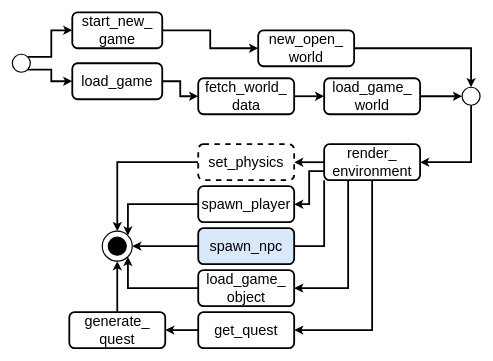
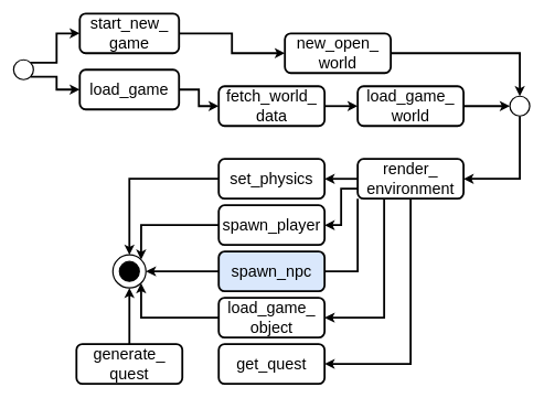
  <mxCell id="0" />
  <mxCell id="1" parent="0" />
  <mxCell id="2" style="edgeStyle=orthogonalEdgeStyle;rounded=0;orthogonalLoop=1;jettySize=auto;html=1;exitX=0.855;exitY=0.145;exitDx=0;exitDy=0;exitPerimeter=0;entryX=0;entryY=0.5;entryDx=0;entryDy=0;fontSize=24;strokeWidth=3;" edge="1" parent="1" source="4" target="8"><mxGeometry relative="1" as="geometry" /></mxCell>
  <mxCell id="3" style="edgeStyle=orthogonalEdgeStyle;rounded=0;orthogonalLoop=1;jettySize=auto;html=1;exitX=0.855;exitY=0.855;exitDx=0;exitDy=0;exitPerimeter=0;entryX=0;entryY=0.5;entryDx=0;entryDy=0;fontSize=24;strokeWidth=3;" edge="1" parent="1" source="4" target="10"><mxGeometry relative="1" as="geometry" /></mxCell>
  <mxCell id="4" value="" style="strokeWidth=2;html=1;shape=mxgraph.flowchart.start_2;whiteSpace=wrap;" vertex="1" parent="1"><mxGeometry x="20" y="90" width="30" height="30" as="geometry" /></mxCell>
  <mxCell id="5" value="" style="strokeWidth=2;html=1;shape=mxgraph.flowchart.start_2;whiteSpace=wrap;" vertex="1" parent="1"><mxGeometry x="170" y="385" width="50" height="50" as="geometry" /></mxCell>
  <mxCell id="6" value="" style="strokeWidth=2;html=1;shape=mxgraph.flowchart.start_2;whiteSpace=wrap;fillColor=#000000;" vertex="1" parent="1"><mxGeometry x="180" y="395" width="30" height="30" as="geometry" /></mxCell>
  <mxCell id="7" style="edgeStyle=orthogonalEdgeStyle;rounded=0;orthogonalLoop=1;jettySize=auto;html=1;exitX=1;exitY=0.5;exitDx=0;exitDy=0;entryX=0;entryY=0.5;entryDx=0;entryDy=0;fontSize=24;strokeWidth=3;" edge="1" parent="1" source="8" target="12"><mxGeometry relative="1" as="geometry" /></mxCell>
  <mxCell id="8" value="&lt;div&gt;&lt;font size=&quot;3&quot;&gt;&lt;font style=&quot;font-size: 24px&quot;&gt;start_new_&lt;/font&gt;&lt;/font&gt;&lt;/div&gt;&lt;div&gt;&lt;font size=&quot;3&quot;&gt;&lt;font style=&quot;font-size: 24px&quot;&gt;game&lt;br&gt;&lt;/font&gt;&lt;/font&gt;&lt;/div&gt;" style="rounded=1;whiteSpace=wrap;html=1;fillColor=#FFFFFF;strokeWidth=3;" vertex="1" parent="1"><mxGeometry x="120" y="20" width="150" height="60" as="geometry" /></mxCell>
  <mxCell id="9" style="edgeStyle=orthogonalEdgeStyle;rounded=0;orthogonalLoop=1;jettySize=auto;html=1;exitX=1;exitY=0.5;exitDx=0;exitDy=0;entryX=0;entryY=0.5;entryDx=0;entryDy=0;fontSize=24;strokeWidth=3;" edge="1" parent="1" source="10" target="14"><mxGeometry relative="1" as="geometry" /></mxCell>
  <mxCell id="10" value="&lt;font size=&quot;3&quot;&gt;&lt;font style=&quot;font-size: 24px&quot;&gt;load_game&lt;/font&gt;&lt;/font&gt;" style="rounded=1;whiteSpace=wrap;html=1;fillColor=#FFFFFF;strokeWidth=3;" vertex="1" parent="1"><mxGeometry x="120" y="105" width="150" height="60" as="geometry" /></mxCell>
  <mxCell id="11" style="edgeStyle=orthogonalEdgeStyle;rounded=0;orthogonalLoop=1;jettySize=auto;html=1;exitX=1;exitY=0.5;exitDx=0;exitDy=0;entryX=0.5;entryY=0;entryDx=0;entryDy=0;entryPerimeter=0;strokeWidth=3;" edge="1" parent="1" source="12" target="18"><mxGeometry relative="1" as="geometry" /></mxCell>
  <mxCell id="12" value="&lt;div&gt;&lt;font size=&quot;3&quot;&gt;&lt;font style=&quot;font-size: 24px&quot;&gt;new_open_&lt;/font&gt;&lt;/font&gt;&lt;/div&gt;&lt;div&gt;&lt;font size=&quot;3&quot;&gt;&lt;font style=&quot;font-size: 24px&quot;&gt;world&lt;br&gt;&lt;/font&gt;&lt;/font&gt;&lt;/div&gt;" style="rounded=1;whiteSpace=wrap;html=1;fillColor=#FFFFFF;strokeWidth=3;" vertex="1" parent="1"><mxGeometry x="430" y="50" width="160" height="60" as="geometry" /></mxCell>
  <mxCell id="13" style="edgeStyle=orthogonalEdgeStyle;rounded=0;orthogonalLoop=1;jettySize=auto;html=1;exitX=1;exitY=0.5;exitDx=0;exitDy=0;entryX=0;entryY=0.5;entryDx=0;entryDy=0;strokeWidth=3;" edge="1" parent="1" source="14" target="16"><mxGeometry relative="1" as="geometry" /></mxCell>
  <mxCell id="14" value="&lt;div&gt;&lt;font size=&quot;3&quot;&gt;&lt;font style=&quot;font-size: 24px&quot;&gt;fetch_world_&lt;/font&gt;&lt;/font&gt;&lt;/div&gt;&lt;div&gt;&lt;font size=&quot;3&quot;&gt;&lt;font style=&quot;font-size: 24px&quot;&gt;data&lt;/font&gt;&lt;/font&gt;&lt;/div&gt;" style="rounded=1;whiteSpace=wrap;html=1;fillColor=#FFFFFF;strokeWidth=3;" vertex="1" parent="1"><mxGeometry x="330" y="130" width="160" height="60" as="geometry" /></mxCell>
  <mxCell id="15" style="edgeStyle=orthogonalEdgeStyle;rounded=0;orthogonalLoop=1;jettySize=auto;html=1;exitX=1;exitY=0.5;exitDx=0;exitDy=0;entryX=0;entryY=0.5;entryDx=0;entryDy=0;entryPerimeter=0;strokeWidth=3;" edge="1" parent="1" source="16" target="18"><mxGeometry relative="1" as="geometry" /></mxCell>
  <mxCell id="16" value="&lt;div&gt;&lt;font size=&quot;3&quot;&gt;&lt;font style=&quot;font-size: 24px&quot;&gt;load_game_&lt;/font&gt;&lt;/font&gt;&lt;/div&gt;&lt;div&gt;&lt;font size=&quot;3&quot;&gt;&lt;font style=&quot;font-size: 24px&quot;&gt;world&lt;/font&gt;&lt;/font&gt;&lt;/div&gt;" style="rounded=1;whiteSpace=wrap;html=1;fillColor=#FFFFFF;strokeWidth=3;" vertex="1" parent="1"><mxGeometry x="540" y="130" width="160" height="60" as="geometry" /></mxCell>
  <mxCell id="17" style="edgeStyle=orthogonalEdgeStyle;rounded=0;orthogonalLoop=1;jettySize=auto;html=1;exitX=0.5;exitY=1;exitDx=0;exitDy=0;exitPerimeter=0;entryX=1;entryY=0.5;entryDx=0;entryDy=0;strokeWidth=3;" edge="1" parent="1" source="18" target="24"><mxGeometry relative="1" as="geometry" /></mxCell>
  <mxCell id="18" value="" style="strokeWidth=2;html=1;shape=mxgraph.flowchart.start_2;whiteSpace=wrap;" vertex="1" parent="1"><mxGeometry x="770" y="145" width="30" height="30" as="geometry" /></mxCell>
  <mxCell id="19" style="edgeStyle=orthogonalEdgeStyle;rounded=0;orthogonalLoop=1;jettySize=auto;html=1;exitX=0;exitY=0.5;exitDx=0;exitDy=0;entryX=1;entryY=0.5;entryDx=0;entryDy=0;strokeWidth=3;" edge="1" parent="1" source="24" target="26"><mxGeometry relative="1" as="geometry" /></mxCell>
  <mxCell id="20" style="edgeStyle=orthogonalEdgeStyle;rounded=0;orthogonalLoop=1;jettySize=auto;html=1;exitX=0;exitY=0.75;exitDx=0;exitDy=0;entryX=1;entryY=0.5;entryDx=0;entryDy=0;strokeWidth=3;" edge="1" parent="1" source="24" target="28"><mxGeometry relative="1" as="geometry" /></mxCell>
  <mxCell id="21" style="edgeStyle=orthogonalEdgeStyle;rounded=0;orthogonalLoop=1;jettySize=auto;html=1;exitX=0;exitY=1;exitDx=0;exitDy=0;entryX=1;entryY=0.5;entryDx=0;entryDy=0;strokeWidth=3;endArrow=none;" edge="1" parent="1" source="24" target="30"><mxGeometry relative="1" as="geometry" /></mxCell>
  <mxCell id="22" style="edgeStyle=orthogonalEdgeStyle;rounded=0;orthogonalLoop=1;jettySize=auto;html=1;exitX=0.25;exitY=1;exitDx=0;exitDy=0;entryX=1;entryY=0.5;entryDx=0;entryDy=0;strokeWidth=3;" edge="1" parent="1" source="24" target="32"><mxGeometry relative="1" as="geometry" /></mxCell>
  <mxCell id="23" style="edgeStyle=orthogonalEdgeStyle;rounded=0;orthogonalLoop=1;jettySize=auto;html=1;exitX=0.5;exitY=1;exitDx=0;exitDy=0;entryX=1;entryY=0.5;entryDx=0;entryDy=0;strokeWidth=3;" edge="1" parent="1" source="24" target="34"><mxGeometry relative="1" as="geometry" /></mxCell>
  <mxCell id="24" value="&lt;div&gt;&lt;font size=&quot;3&quot;&gt;&lt;font style=&quot;font-size: 24px&quot;&gt;render_&lt;/font&gt;&lt;/font&gt;&lt;/div&gt;&lt;div&gt;&lt;font size=&quot;3&quot;&gt;&lt;font style=&quot;font-size: 24px&quot;&gt;environment&lt;/font&gt;&lt;/font&gt;&lt;/div&gt;" style="rounded=1;whiteSpace=wrap;html=1;fillColor=#FFFFFF;strokeWidth=3;" vertex="1" parent="1"><mxGeometry x="540" y="240" width="160" height="60" as="geometry" /></mxCell>
  <mxCell id="25" style="edgeStyle=orthogonalEdgeStyle;rounded=0;orthogonalLoop=1;jettySize=auto;html=1;entryX=0.5;entryY=0;entryDx=0;entryDy=0;entryPerimeter=0;strokeWidth=3;" edge="1" parent="1" source="26" target="5"><mxGeometry relative="1" as="geometry" /></mxCell>
- <mxCell id="26" value="&lt;div&gt;&lt;font size=&quot;3&quot;&gt;&lt;font style=&quot;font-size: 24px&quot;&gt;set_physics&lt;/font&gt;&lt;/font&gt;&lt;/div&gt;" style="rounded=1;whiteSpace=wrap;html=1;fillColor=#FFFFFF;strokeWidth=3;dashed=1;" vertex="1" parent="1"><mxGeometry x="330" y="240" width="160" height="60" as="geometry" /></mxCell>
+ <mxCell id="26" value="&lt;div&gt;&lt;font size=&quot;3&quot;&gt;&lt;font style=&quot;font-size: 24px&quot;&gt;set_physics&lt;/font&gt;&lt;/font&gt;&lt;/div&gt;" style="rounded=1;whiteSpace=wrap;html=1;fillColor=#FFFFFF;strokeWidth=3;" vertex="1" parent="1"><mxGeometry x="330" y="240" width="160" height="60" as="geometry" /></mxCell>
  <mxCell id="27" style="edgeStyle=orthogonalEdgeStyle;rounded=0;orthogonalLoop=1;jettySize=auto;html=1;entryX=0.855;entryY=0.145;entryDx=0;entryDy=0;entryPerimeter=0;strokeWidth=3;" edge="1" parent="1" source="28" target="5"><mxGeometry relative="1" as="geometry" /></mxCell>
  <mxCell id="28" value="&lt;div&gt;&lt;font size=&quot;3&quot;&gt;&lt;font style=&quot;font-size: 24px&quot;&gt;spawn_player&lt;/font&gt;&lt;/font&gt;&lt;/div&gt;" style="rounded=1;whiteSpace=wrap;html=1;fillColor=#FFFFFF;strokeWidth=3;" vertex="1" parent="1"><mxGeometry x="330" y="310" width="160" height="60" as="geometry" /></mxCell>
  <mxCell id="29" style="edgeStyle=orthogonalEdgeStyle;rounded=0;orthogonalLoop=1;jettySize=auto;html=1;exitX=0;exitY=0.5;exitDx=0;exitDy=0;entryX=1;entryY=0.5;entryDx=0;entryDy=0;entryPerimeter=0;strokeWidth=3;" edge="1" parent="1" source="30" target="5"><mxGeometry relative="1" as="geometry" /></mxCell>
  <mxCell id="30" value="&lt;div&gt;&lt;font size=&quot;3&quot;&gt;&lt;font style=&quot;font-size: 24px&quot;&gt;spawn_npc&lt;/font&gt;&lt;/font&gt;&lt;/div&gt;" style="rounded=1;whiteSpace=wrap;html=1;fillColor=#dae8fc;strokeWidth=3;" vertex="1" parent="1"><mxGeometry x="330" y="380" width="160" height="60" as="geometry" /></mxCell>
  <mxCell id="31" style="edgeStyle=orthogonalEdgeStyle;rounded=0;orthogonalLoop=1;jettySize=auto;html=1;exitX=0;exitY=0.5;exitDx=0;exitDy=0;entryX=0.855;entryY=0.855;entryDx=0;entryDy=0;entryPerimeter=0;strokeWidth=3;" edge="1" parent="1" source="32" target="5"><mxGeometry relative="1" as="geometry" /></mxCell>
  <mxCell id="32" value="&lt;div&gt;&lt;font size=&quot;3&quot;&gt;&lt;font style=&quot;font-size: 24px&quot;&gt;load_game_&lt;/font&gt;&lt;/font&gt;&lt;/div&gt;&lt;div&gt;&lt;font size=&quot;3&quot;&gt;&lt;font style=&quot;font-size: 24px&quot;&gt;object&lt;br&gt;&lt;/font&gt;&lt;/font&gt;&lt;/div&gt;" style="rounded=1;whiteSpace=wrap;html=1;fillColor=#FFFFFF;strokeWidth=3;" vertex="1" parent="1"><mxGeometry x="330" y="450" width="160" height="60" as="geometry" /></mxCell>
- <mxCell id="33" style="edgeStyle=orthogonalEdgeStyle;rounded=0;orthogonalLoop=1;jettySize=auto;html=1;exitX=0;exitY=0.5;exitDx=0;exitDy=0;entryX=1;entryY=0.5;entryDx=0;entryDy=0;strokeWidth=3;" edge="1" parent="1" source="34" target="36"><mxGeometry relative="1" as="geometry" /></mxCell>
  <mxCell id="34" value="&lt;font size=&quot;3&quot;&gt;&lt;font style=&quot;font-size: 24px&quot;&gt;get_quest&lt;/font&gt;&lt;/font&gt;" style="rounded=1;whiteSpace=wrap;html=1;fillColor=#FFFFFF;strokeWidth=3;" vertex="1" parent="1"><mxGeometry x="330" y="520" width="160" height="60" as="geometry" /></mxCell>
  <mxCell id="35" style="edgeStyle=orthogonalEdgeStyle;rounded=0;orthogonalLoop=1;jettySize=auto;html=1;exitX=0.5;exitY=0;exitDx=0;exitDy=0;entryX=0.5;entryY=1;entryDx=0;entryDy=0;entryPerimeter=0;strokeWidth=3;" edge="1" parent="1" source="36" target="5"><mxGeometry relative="1" as="geometry" /></mxCell>
  <mxCell id="36" value="&lt;div&gt;&lt;font size=&quot;3&quot;&gt;&lt;font style=&quot;font-size: 24px&quot;&gt;generate_&lt;/font&gt;&lt;/font&gt;&lt;/div&gt;&lt;div&gt;&lt;font size=&quot;3&quot;&gt;&lt;font style=&quot;font-size: 24px&quot;&gt;quest&lt;/font&gt;&lt;/font&gt;&lt;/div&gt;" style="rounded=1;whiteSpace=wrap;html=1;fillColor=#FFFFFF;strokeWidth=3;" vertex="1" parent="1"><mxGeometry x="115" y="520" width="160" height="60" as="geometry" /></mxCell>
